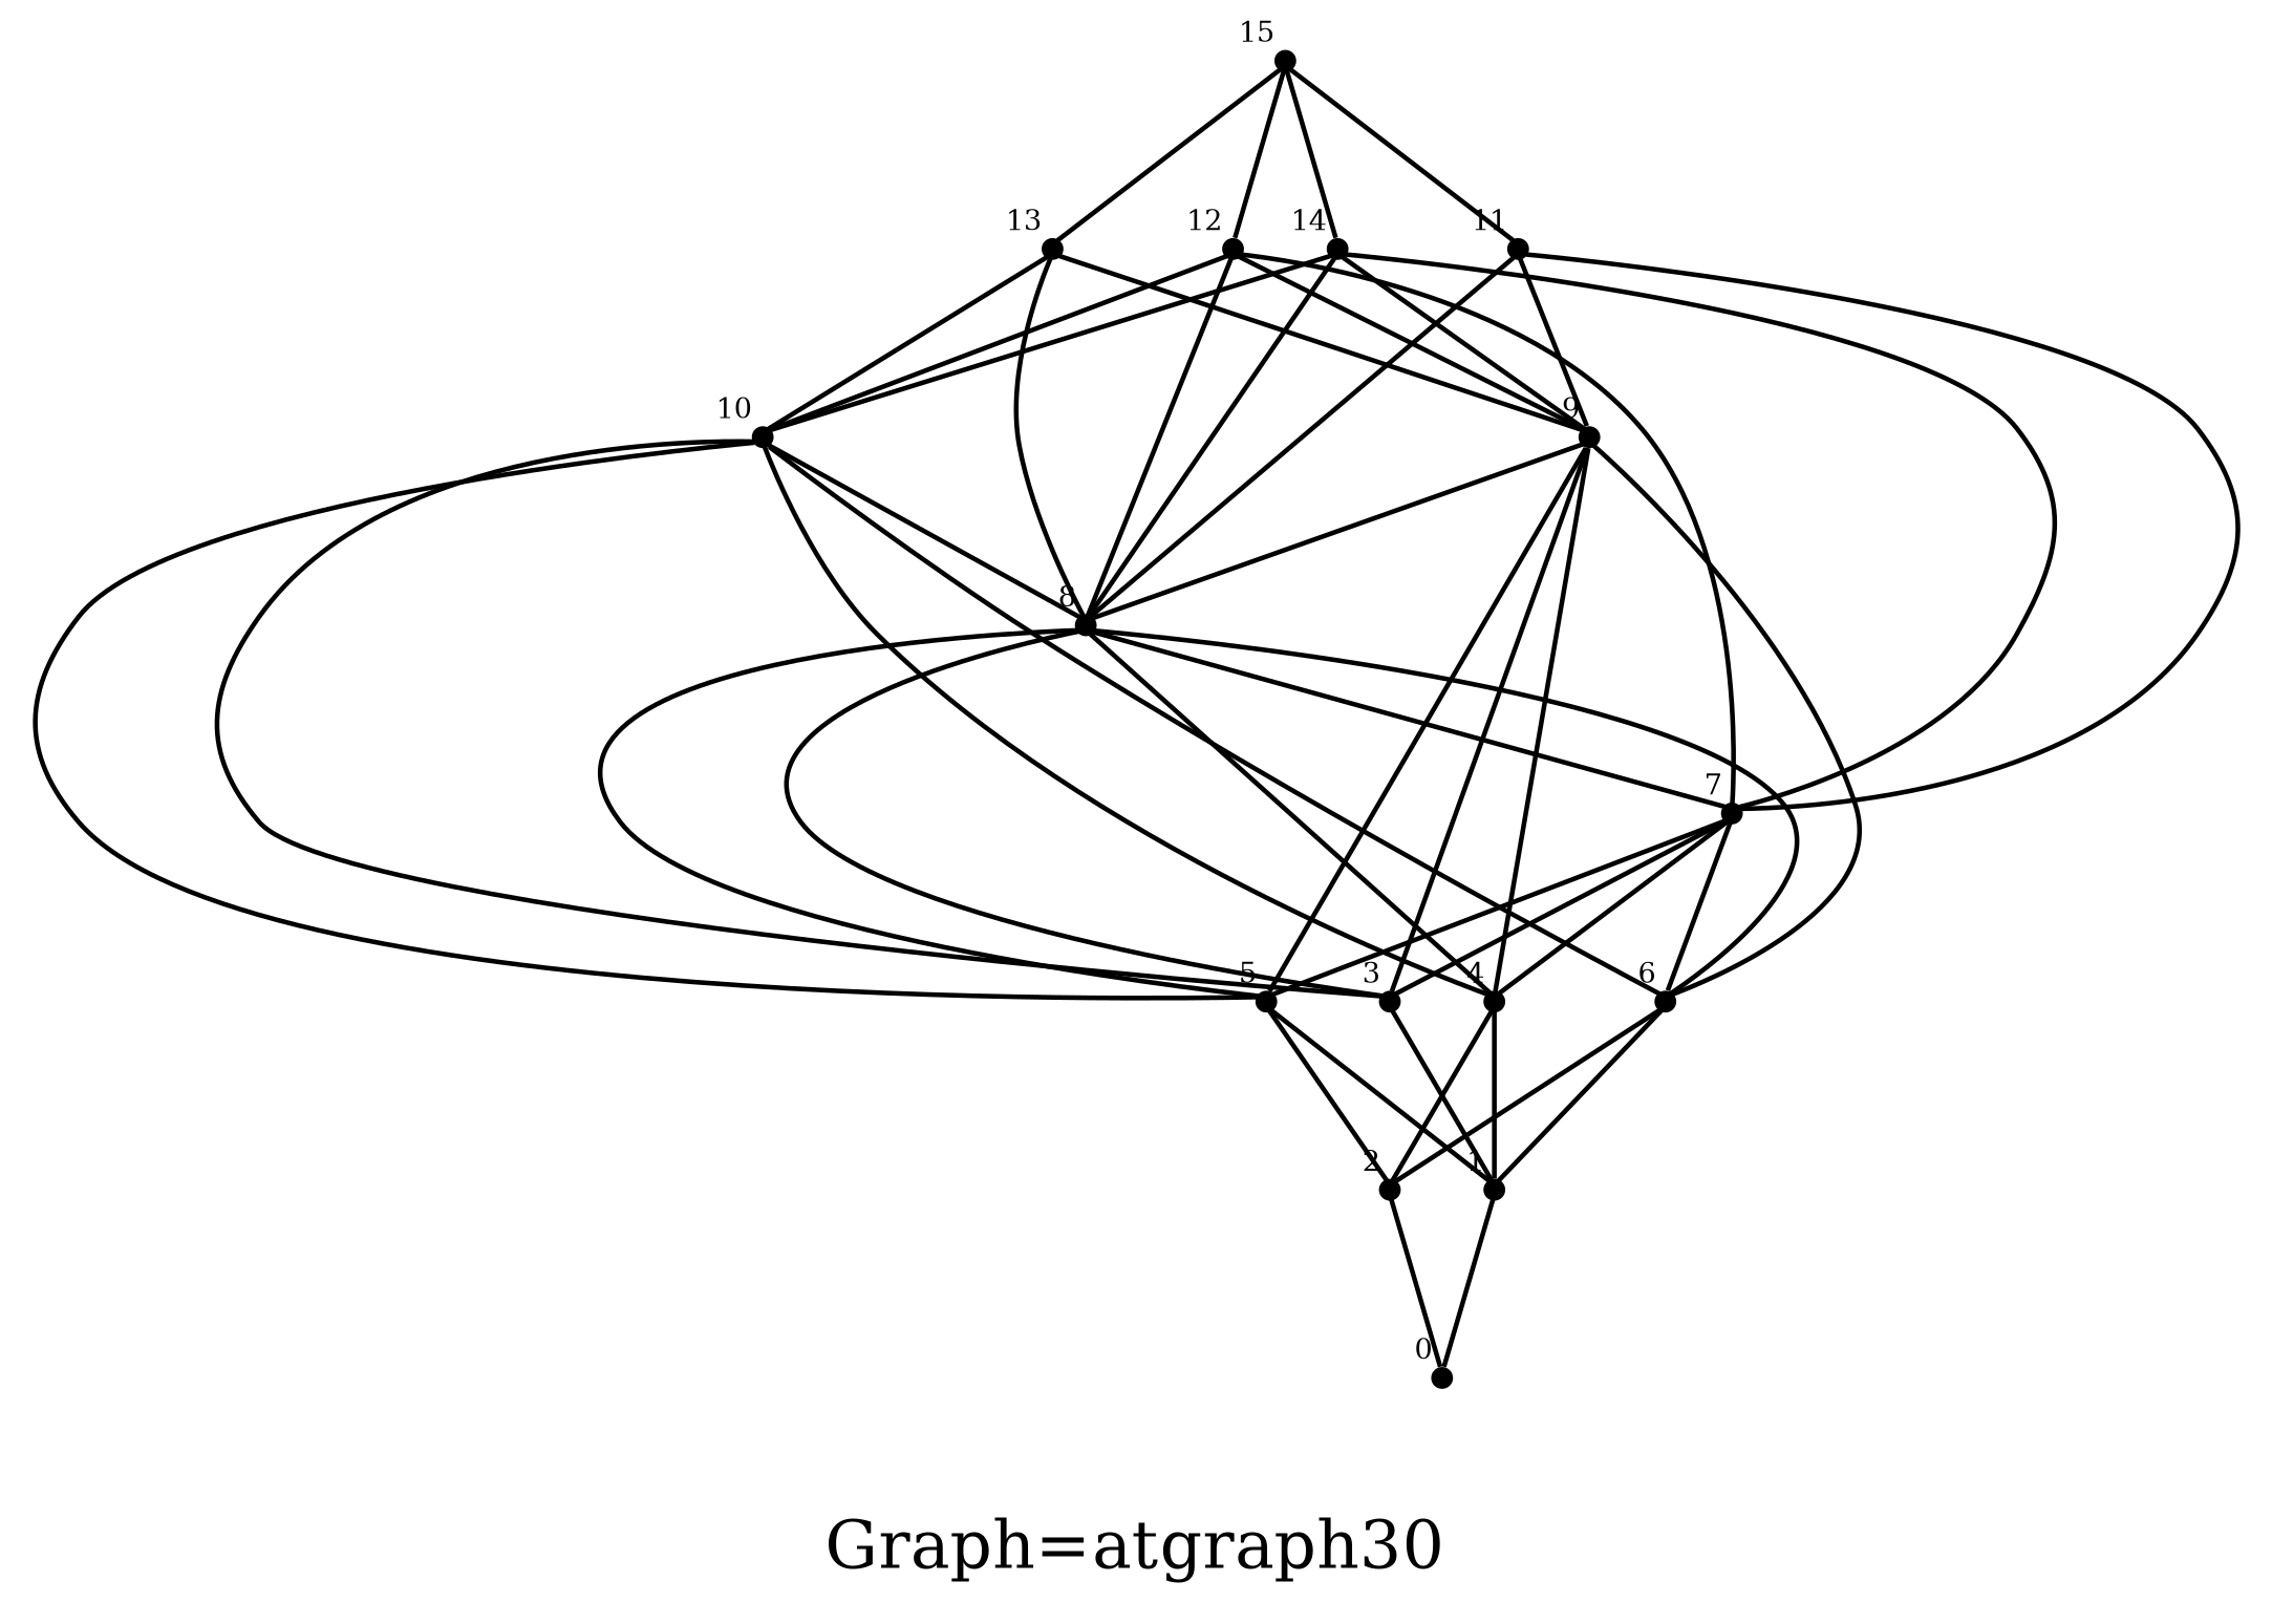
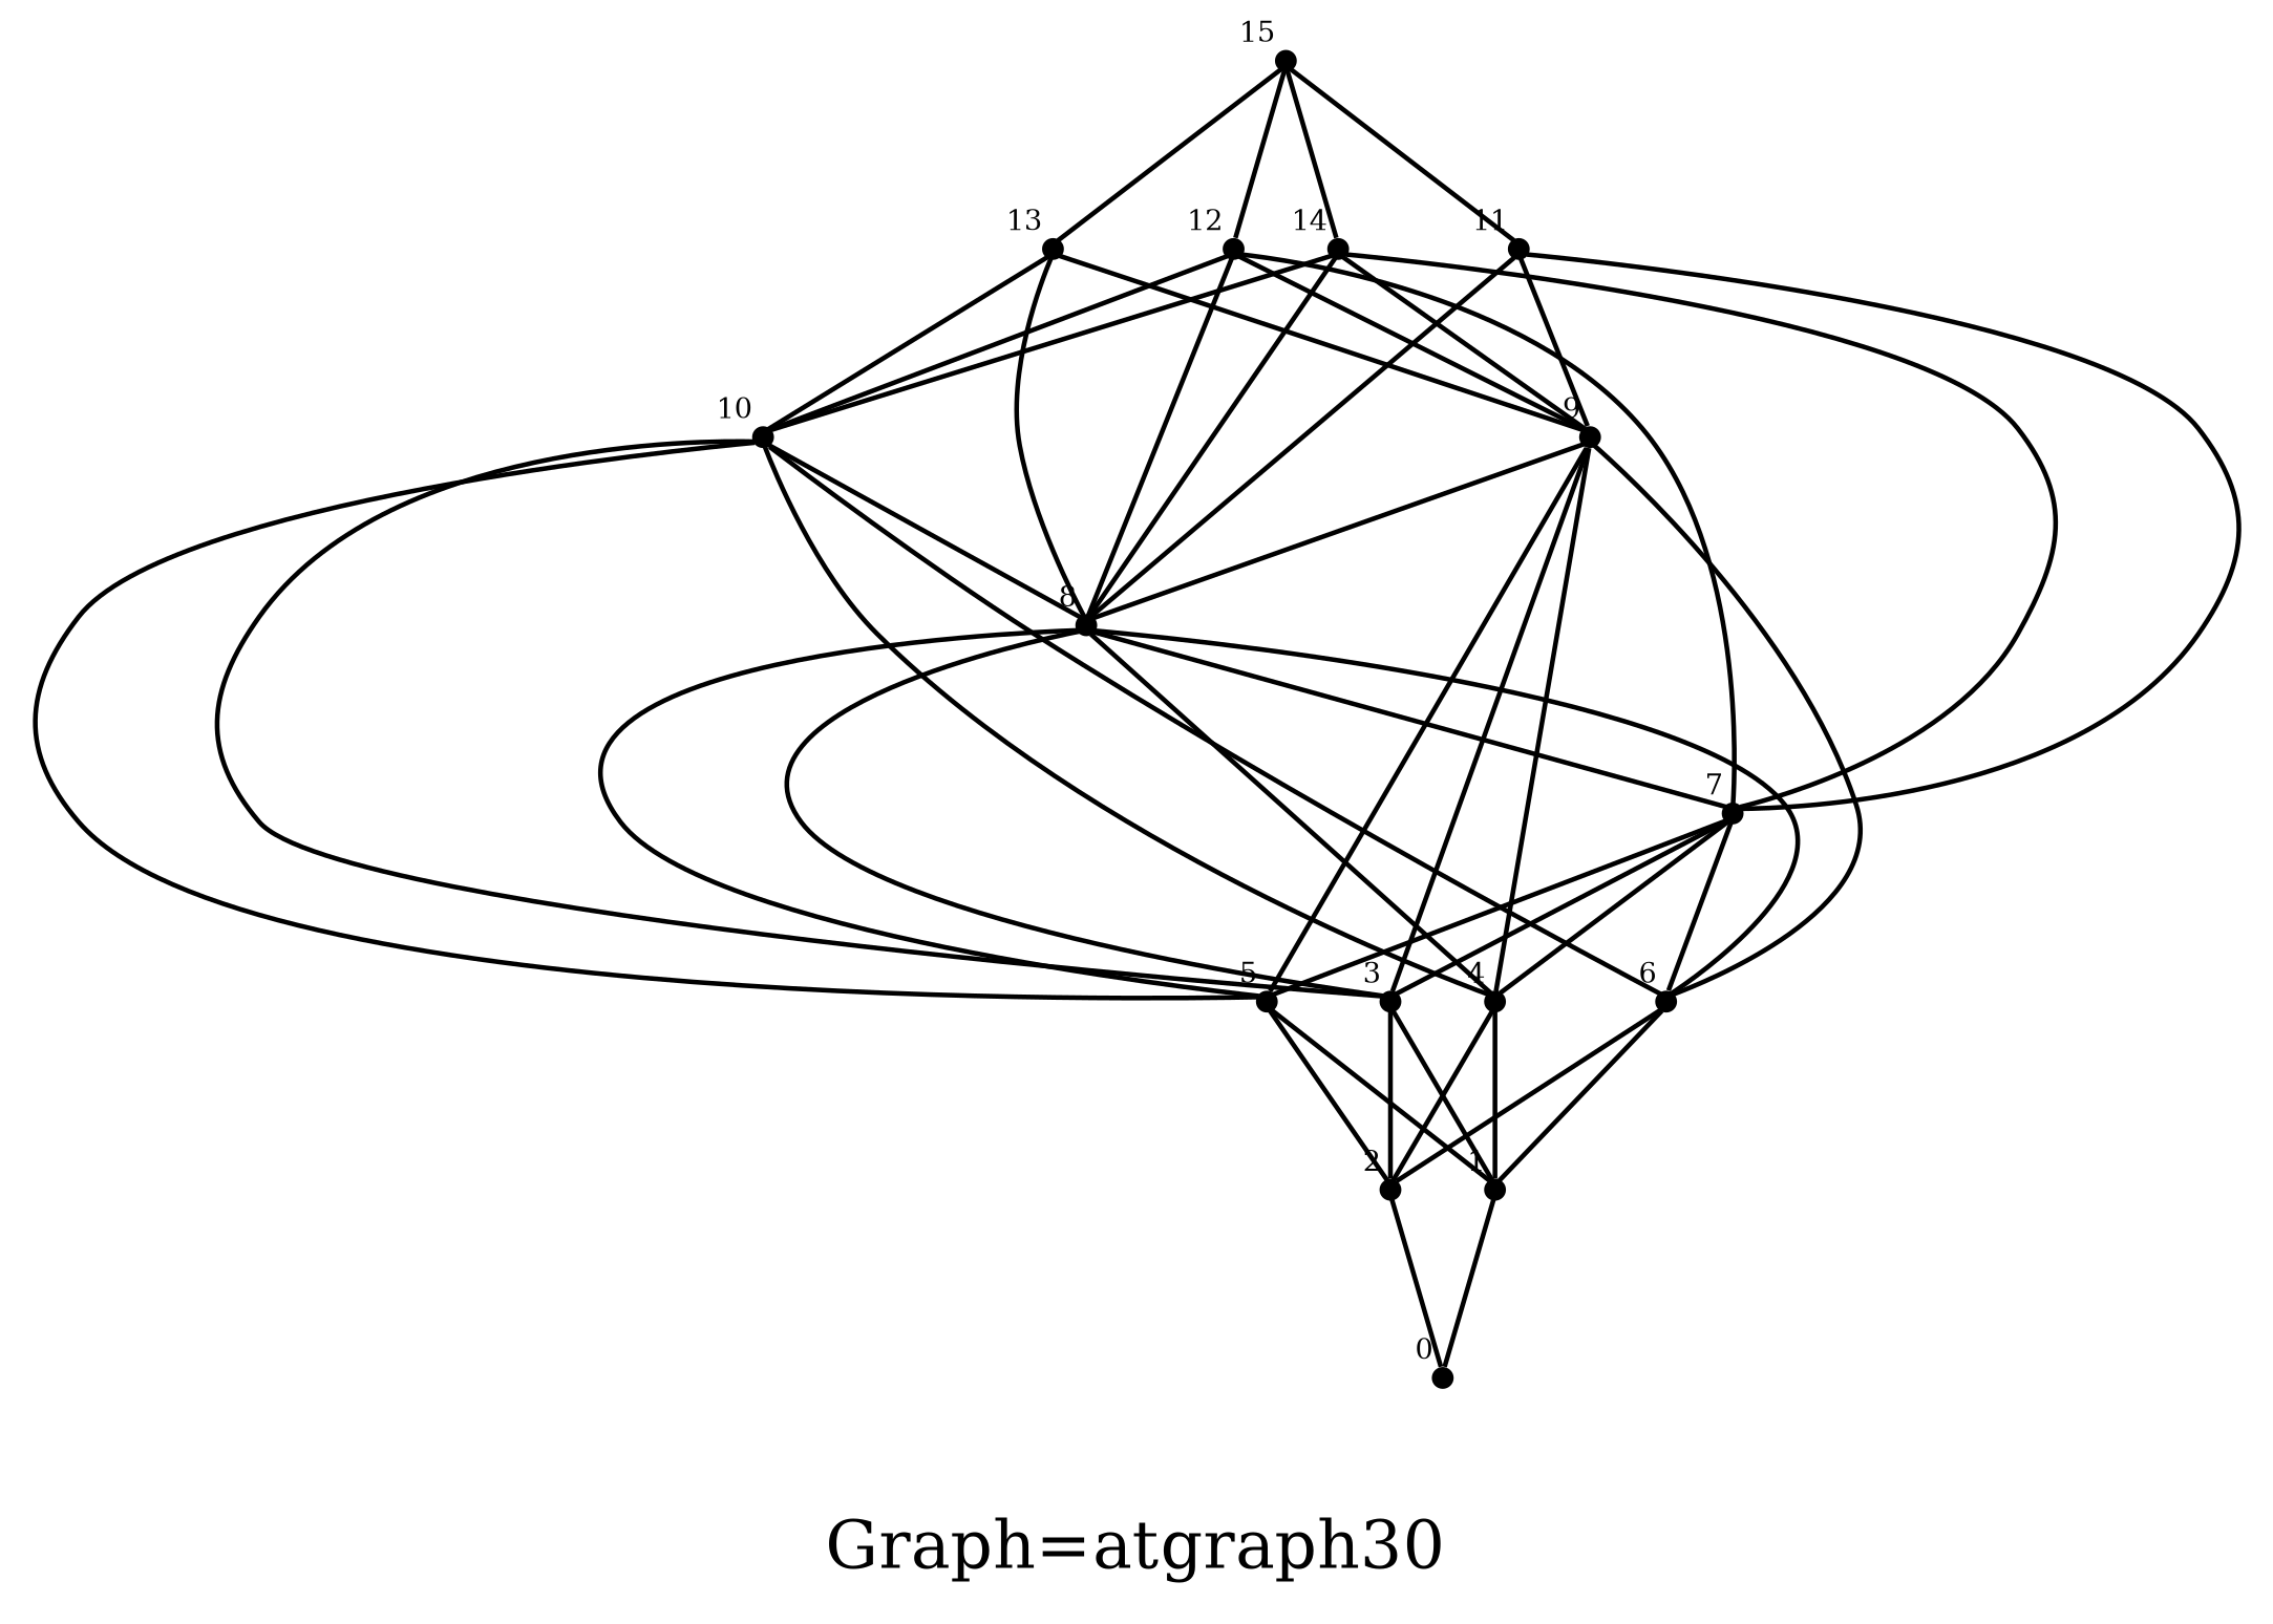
  graph {
    label="Graph=atgraph30"
    labelloc=bottom
    node [fontsize=6 shape=point]
    0 [xlabel=0]
    1 [xlabel=1]
    2 [xlabel=2]
    3 [xlabel=3]
    4 [xlabel=4]
    5 [xlabel=5]
    6 [xlabel=6]
    7 [xlabel=7]
    8 [xlabel=8]
    9 [xlabel=9]
    10 [xlabel=10]
    11 [xlabel=11]
    12 [xlabel=12]
    13 [xlabel=13]
    14 [xlabel=14]
    15 [xlabel=15]
    1 -- 0
    2 -- 0
    3 -- 1
+   3 -- 2
    4 -- 1
    4 -- 2
    5 -- 1
    5 -- 2
    6 -- 1
    6 -- 2
    7 -- 3
    7 -- 4
    7 -- 5
    7 -- 6
    8 -- 3
    8 -- 4
    8 -- 5
    8 -- 6
    8 -- 7
    9 -- 3
    9 -- 4
    9 -- 5
    9 -- 6
    9 -- 8
    10 -- 3
    10 -- 4
    10 -- 5
    10 -- 6
    10 -- 8
    11 -- 7
    11 -- 8
    11 -- 9
    12 -- 7
    12 -- 8
    12 -- 9
    12 -- 10
    13 -- 8
    13 -- 9
    13 -- 10
    14 -- 7
    14 -- 8
    14 -- 9
    14 -- 10
    15 -- 11
    15 -- 12
    15 -- 13
    15 -- 14
  }
